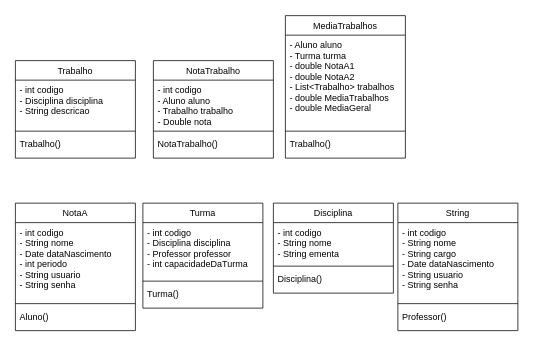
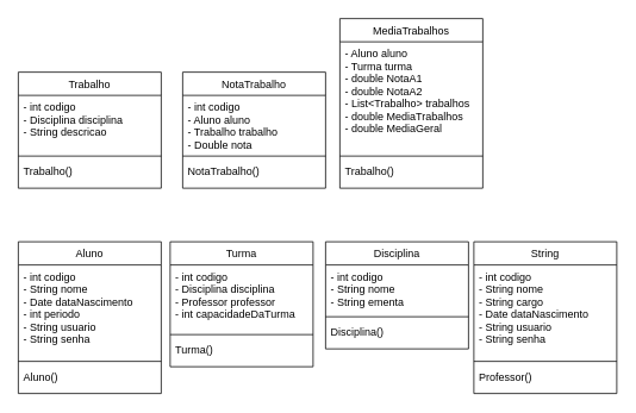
  <mxCell id="0" />
  <mxCell id="1" parent="0" />
  <mxCell id="2" value="String" style="swimlane;fontStyle=0;align=center;verticalAlign=top;childLayout=stackLayout;horizontal=1;startSize=26;horizontalStack=0;resizeParent=1;resizeLast=0;collapsible=1;marginBottom=0;rounded=0;shadow=0;strokeWidth=1;" parent="1" vertex="1"><mxGeometry x="530" y="270" width="160" height="170" as="geometry"><mxRectangle x="340" y="380" width="170" height="26" as="alternateBounds" /></mxGeometry></mxCell>
  <mxCell id="3" value="- int codigo&#10;- String nome&#10;- String cargo&#10;- Date dataNascimento&#10;- String usuario&#10;- String senha" style="text;align=left;verticalAlign=top;spacingLeft=4;spacingRight=4;overflow=hidden;rotatable=0;points=[[0,0.5],[1,0.5]];portConstraint=eastwest;" parent="2" vertex="1"><mxGeometry y="26" width="160" height="104" as="geometry" /></mxCell>
  <mxCell id="4" value="" style="line;html=1;strokeWidth=1;align=left;verticalAlign=middle;spacingTop=-1;spacingLeft=3;spacingRight=3;rotatable=0;labelPosition=right;points=[];portConstraint=eastwest;" parent="2" vertex="1"><mxGeometry y="130" width="160" height="8" as="geometry" /></mxCell>
  <mxCell id="5" value="Professor()" style="text;align=left;verticalAlign=top;spacingLeft=4;spacingRight=4;overflow=hidden;rotatable=0;points=[[0,0.5],[1,0.5]];portConstraint=eastwest;" vertex="1" parent="2"><mxGeometry y="138" width="160" height="32" as="geometry" /></mxCell>
  <mxCell id="6" value="Disciplina" style="swimlane;fontStyle=0;align=center;verticalAlign=top;childLayout=stackLayout;horizontal=1;startSize=26;horizontalStack=0;resizeParent=1;resizeLast=0;collapsible=1;marginBottom=0;rounded=0;shadow=0;strokeWidth=1;" vertex="1" parent="1"><mxGeometry x="364" y="270" width="160" height="120" as="geometry"><mxRectangle x="340" y="380" width="170" height="26" as="alternateBounds" /></mxGeometry></mxCell>
  <mxCell id="7" value="- int codigo&#10;- String nome&#10;- String ementa" style="text;align=left;verticalAlign=top;spacingLeft=4;spacingRight=4;overflow=hidden;rotatable=0;points=[[0,0.5],[1,0.5]];portConstraint=eastwest;" vertex="1" parent="6"><mxGeometry y="26" width="160" height="54" as="geometry" /></mxCell>
  <mxCell id="8" value="" style="line;html=1;strokeWidth=1;align=left;verticalAlign=middle;spacingTop=-1;spacingLeft=3;spacingRight=3;rotatable=0;labelPosition=right;points=[];portConstraint=eastwest;" vertex="1" parent="6"><mxGeometry y="80" width="160" height="8" as="geometry" /></mxCell>
  <mxCell id="9" value="Disciplina()" style="text;align=left;verticalAlign=top;spacingLeft=4;spacingRight=4;overflow=hidden;rotatable=0;points=[[0,0.5],[1,0.5]];portConstraint=eastwest;" vertex="1" parent="6"><mxGeometry y="88" width="160" height="32" as="geometry" /></mxCell>
  <mxCell id="10" value="Turma" style="swimlane;fontStyle=0;align=center;verticalAlign=top;childLayout=stackLayout;horizontal=1;startSize=26;horizontalStack=0;resizeParent=1;resizeLast=0;collapsible=1;marginBottom=0;rounded=0;shadow=0;strokeWidth=1;" vertex="1" parent="1"><mxGeometry x="190" y="270" width="160" height="140" as="geometry"><mxRectangle x="340" y="380" width="170" height="26" as="alternateBounds" /></mxGeometry></mxCell>
  <mxCell id="11" value="- int codigo&#10;- Disciplina disciplina&#10;- Professor professor&#10;- int capacidadeDaTurma" style="text;align=left;verticalAlign=top;spacingLeft=4;spacingRight=4;overflow=hidden;rotatable=0;points=[[0,0.5],[1,0.5]];portConstraint=eastwest;" vertex="1" parent="10"><mxGeometry y="26" width="160" height="74" as="geometry" /></mxCell>
  <mxCell id="12" value="" style="line;html=1;strokeWidth=1;align=left;verticalAlign=middle;spacingTop=-1;spacingLeft=3;spacingRight=3;rotatable=0;labelPosition=right;points=[];portConstraint=eastwest;" vertex="1" parent="10"><mxGeometry y="100" width="160" height="8" as="geometry" /></mxCell>
  <mxCell id="13" value="Turma()" style="text;align=left;verticalAlign=top;spacingLeft=4;spacingRight=4;overflow=hidden;rotatable=0;points=[[0,0.5],[1,0.5]];portConstraint=eastwest;" vertex="1" parent="10"><mxGeometry y="108" width="160" height="32" as="geometry" /></mxCell>
- <mxCell id="14" value="NotaA" style="swimlane;fontStyle=0;align=center;verticalAlign=top;childLayout=stackLayout;horizontal=1;startSize=26;horizontalStack=0;resizeParent=1;resizeLast=0;collapsible=1;marginBottom=0;rounded=0;shadow=0;strokeWidth=1;" vertex="1" parent="1"><mxGeometry x="20" y="270" width="160" height="170" as="geometry"><mxRectangle x="340" y="380" width="170" height="26" as="alternateBounds" /></mxGeometry></mxCell>
+ <mxCell id="14" value="Aluno" style="swimlane;fontStyle=0;align=center;verticalAlign=top;childLayout=stackLayout;horizontal=1;startSize=26;horizontalStack=0;resizeParent=1;resizeLast=0;collapsible=1;marginBottom=0;rounded=0;shadow=0;strokeWidth=1;" vertex="1" parent="1"><mxGeometry x="20" y="270" width="160" height="170" as="geometry"><mxRectangle x="340" y="380" width="170" height="26" as="alternateBounds" /></mxGeometry></mxCell>
  <mxCell id="15" value="- int codigo&#10;- String nome&#10;- Date dataNascimento&#10;- int periodo&#10;- String usuario&#10;- String senha" style="text;align=left;verticalAlign=top;spacingLeft=4;spacingRight=4;overflow=hidden;rotatable=0;points=[[0,0.5],[1,0.5]];portConstraint=eastwest;" vertex="1" parent="14"><mxGeometry y="26" width="160" height="104" as="geometry" /></mxCell>
  <mxCell id="16" value="" style="line;html=1;strokeWidth=1;align=left;verticalAlign=middle;spacingTop=-1;spacingLeft=3;spacingRight=3;rotatable=0;labelPosition=right;points=[];portConstraint=eastwest;" vertex="1" parent="14"><mxGeometry y="130" width="160" height="8" as="geometry" /></mxCell>
  <mxCell id="17" value="Aluno()" style="text;align=left;verticalAlign=top;spacingLeft=4;spacingRight=4;overflow=hidden;rotatable=0;points=[[0,0.5],[1,0.5]];portConstraint=eastwest;" vertex="1" parent="14"><mxGeometry y="138" width="160" height="32" as="geometry" /></mxCell>
  <mxCell id="18" value="Trabalho" style="swimlane;fontStyle=0;align=center;verticalAlign=top;childLayout=stackLayout;horizontal=1;startSize=26;horizontalStack=0;resizeParent=1;resizeLast=0;collapsible=1;marginBottom=0;rounded=0;shadow=0;strokeWidth=1;" vertex="1" parent="1"><mxGeometry x="20" y="80" width="160" height="130" as="geometry"><mxRectangle x="340" y="380" width="170" height="26" as="alternateBounds" /></mxGeometry></mxCell>
  <mxCell id="19" value="- int codigo&#10;- Disciplina disciplina&#10;- String descricao" style="text;align=left;verticalAlign=top;spacingLeft=4;spacingRight=4;overflow=hidden;rotatable=0;points=[[0,0.5],[1,0.5]];portConstraint=eastwest;" vertex="1" parent="18"><mxGeometry y="26" width="160" height="64" as="geometry" /></mxCell>
  <mxCell id="20" value="" style="line;html=1;strokeWidth=1;align=left;verticalAlign=middle;spacingTop=-1;spacingLeft=3;spacingRight=3;rotatable=0;labelPosition=right;points=[];portConstraint=eastwest;" vertex="1" parent="18"><mxGeometry y="90" width="160" height="8" as="geometry" /></mxCell>
  <mxCell id="21" value="Trabalho()" style="text;align=left;verticalAlign=top;spacingLeft=4;spacingRight=4;overflow=hidden;rotatable=0;points=[[0,0.5],[1,0.5]];portConstraint=eastwest;" vertex="1" parent="18"><mxGeometry y="98" width="160" height="32" as="geometry" /></mxCell>
  <mxCell id="22" value="NotaTrabalho" style="swimlane;fontStyle=0;align=center;verticalAlign=top;childLayout=stackLayout;horizontal=1;startSize=26;horizontalStack=0;resizeParent=1;resizeLast=0;collapsible=1;marginBottom=0;rounded=0;shadow=0;strokeWidth=1;" vertex="1" parent="1"><mxGeometry x="204" y="80" width="160" height="130" as="geometry"><mxRectangle x="340" y="380" width="170" height="26" as="alternateBounds" /></mxGeometry></mxCell>
  <mxCell id="23" value="- int codigo&#10;- Aluno aluno&#10;- Trabalho trabalho&#10;- Double nota" style="text;align=left;verticalAlign=top;spacingLeft=4;spacingRight=4;overflow=hidden;rotatable=0;points=[[0,0.5],[1,0.5]];portConstraint=eastwest;" vertex="1" parent="22"><mxGeometry y="26" width="160" height="64" as="geometry" /></mxCell>
  <mxCell id="24" value="" style="line;html=1;strokeWidth=1;align=left;verticalAlign=middle;spacingTop=-1;spacingLeft=3;spacingRight=3;rotatable=0;labelPosition=right;points=[];portConstraint=eastwest;" vertex="1" parent="22"><mxGeometry y="90" width="160" height="8" as="geometry" /></mxCell>
  <mxCell id="25" value="NotaTrabalho()" style="text;align=left;verticalAlign=top;spacingLeft=4;spacingRight=4;overflow=hidden;rotatable=0;points=[[0,0.5],[1,0.5]];portConstraint=eastwest;" vertex="1" parent="22"><mxGeometry y="98" width="160" height="32" as="geometry" /></mxCell>
  <mxCell id="26" value="MediaTrabalhos" style="swimlane;fontStyle=0;align=center;verticalAlign=top;childLayout=stackLayout;horizontal=1;startSize=26;horizontalStack=0;resizeParent=1;resizeLast=0;collapsible=1;marginBottom=0;rounded=0;shadow=0;strokeWidth=1;" vertex="1" parent="1"><mxGeometry x="380" y="20" width="160" height="190" as="geometry"><mxRectangle x="340" y="380" width="170" height="26" as="alternateBounds" /></mxGeometry></mxCell>
  <mxCell id="27" value="- Aluno aluno&#10;- Turma turma&#10;- double NotaA1&#10;- double NotaA2&#10;- List&lt;Trabalho&gt; trabalhos&#10;- double MediaTrabalhos&#10;- double MediaGeral" style="text;align=left;verticalAlign=top;spacingLeft=4;spacingRight=4;overflow=hidden;rotatable=0;points=[[0,0.5],[1,0.5]];portConstraint=eastwest;" vertex="1" parent="26"><mxGeometry y="26" width="160" height="124" as="geometry" /></mxCell>
  <mxCell id="28" value="" style="line;html=1;strokeWidth=1;align=left;verticalAlign=middle;spacingTop=-1;spacingLeft=3;spacingRight=3;rotatable=0;labelPosition=right;points=[];portConstraint=eastwest;" vertex="1" parent="26"><mxGeometry y="150" width="160" height="8" as="geometry" /></mxCell>
  <mxCell id="29" value="Trabalho()" style="text;align=left;verticalAlign=top;spacingLeft=4;spacingRight=4;overflow=hidden;rotatable=0;points=[[0,0.5],[1,0.5]];portConstraint=eastwest;" vertex="1" parent="26"><mxGeometry y="158" width="160" height="32" as="geometry" /></mxCell>
